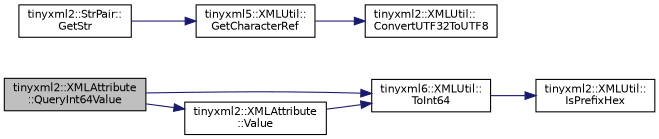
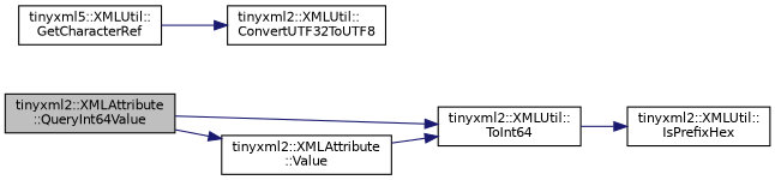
  digraph {
    rankdir=LR
    node [color=black fillcolor=white fontname=Helvetica fontsize=10 shape=record style=filled]
    edge [color=midnightblue fontname=Helvetica fontsize=10 labelfontname=Helvetica labelfontsize=10 style=solid]
    n1 [fillcolor=grey75 fontcolor=black height=0.2 label="tinyxml2::XMLAttribute\l::QueryInt64Value" width=0.4]
-   n2 [height=0.2 label="tinyxml6::XMLUtil::\lToInt64" width=0.4]
+   n2 [height=0.2 label="tinyxml2::XMLUtil::\lToInt64" width=0.4]
    n3 [height=0.2 label="tinyxml2::XMLAttribute\l::Value" width=0.4]
    n4 [height=0.2 label="tinyxml2::XMLUtil::\lIsPrefixHex" width=0.4]
-   n5 [height=0.2 label="tinyxml2::StrPair::\lGetStr" width=0.4]
    n6 [height=0.2 label="tinyxml5::XMLUtil::\lGetCharacterRef" width=0.4]
    n7 [height=0.2 label="tinyxml2::XMLUtil::\lConvertUTF32ToUTF8" width=0.4]
    n1 -> n2
    n1 -> n3
    n2 -> n4
    n3 -> n2
-   n5 -> n6
    n6 -> n7
  }
